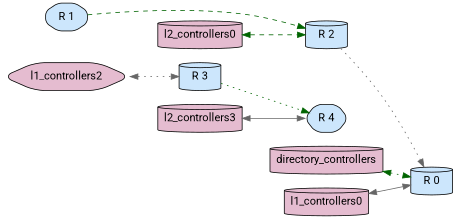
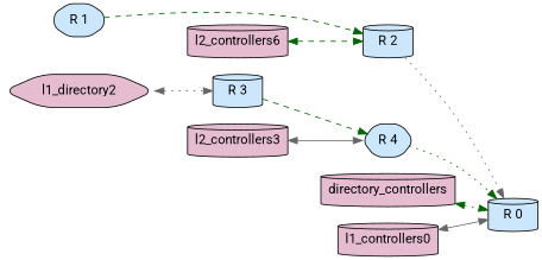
  graph {
    fontname=Roboto
    rankdir=LR
    node [color="#000000" fillcolor="#cce6fc" fontcolor="#000000" fontname=Roboto fontsize=14 shape=cylinder style="rounded, filled"]
    edge [color=darkgreen dir=both fontname=Roboto style=dotted weight=1.0]
    n1 [label="R 0"]
    n2 [label="R 1" shape=octagon]
    n3 [label="R 2"]
    n4 [label="R 3"]
    n5 [label="R 4" shape=hexagon]
-   n6 [fillcolor="#e5bcd0" label=l2_controllers0]
-   n7 [fillcolor="#e5bcd0" label=l1_controllers2 shape=hexagon]
+   n6 [fillcolor="#e5bcd0" label=l2_controllers6]
+   n7 [fillcolor="#e5bcd0" label=l1_directory2 shape=hexagon]
    n8 [fillcolor="#e5bcd0" label=l2_controllers3]
    n9 [fillcolor="#e5bcd0" label=directory_controllers]
    n10 [fillcolor="#e5bcd0" label=l1_controllers0]
    n2 -- n3 [dir=forward style=dashed weight=0.5]
    n3 -- n1 [color=gray40 dir=forward weight=0.5]
-   n4 -- n5 [dir=forward weight=0.5]
+   n4 -- n5 [dir=forward style=dashed weight=0.5]
+   n5 -- n1 [dir=forward weight=0.5]
    n6 -- n3 [style=dashed]
    n7 -- n4 [color=gray40]
    n8 -- n5 [color=gray40 style=solid]
    n9 -- n1
    n10 -- n1 [color=gray40 style=solid]
  }
